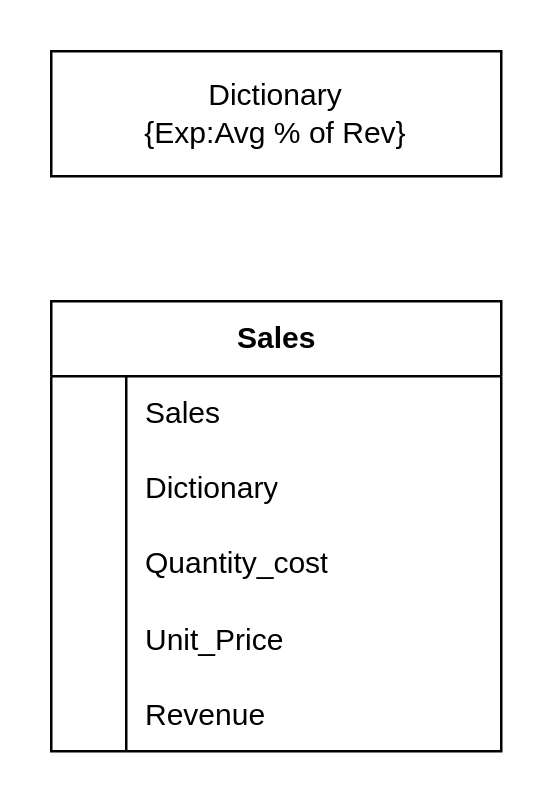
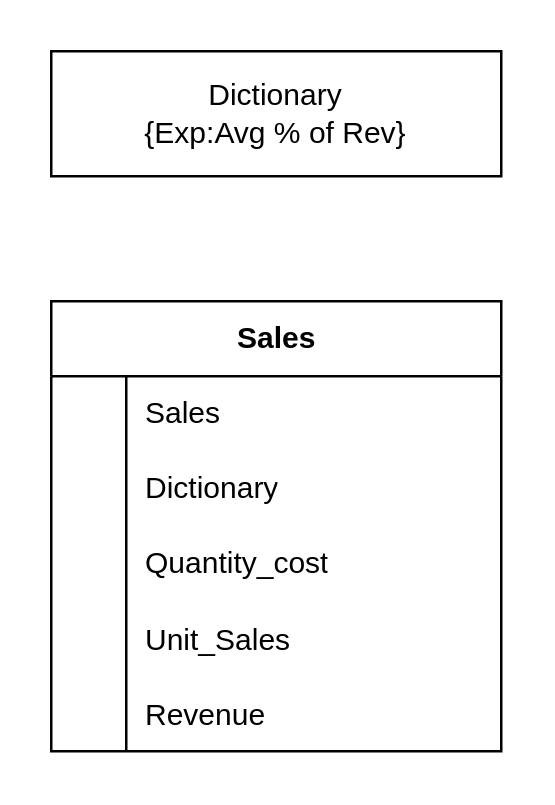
  <mxCell id="0" />
  <mxCell id="1" parent="0" />
  <mxCell id="2" value="Dictionary&lt;br&gt;{Exp:Avg % of Rev}" style="rounded=0;whiteSpace=wrap;html=1;" vertex="1" parent="1"><mxGeometry x="20" y="20" width="180" height="50" as="geometry" /></mxCell>
  <mxCell id="3" value="Sales" style="shape=table;startSize=30;container=1;collapsible=1;childLayout=tableLayout;fixedRows=1;rowLines=0;fontStyle=1;align=center;resizeLast=1;html=1;" vertex="1" parent="1"><mxGeometry x="20" y="120" width="180" height="180" as="geometry" /></mxCell>
  <mxCell id="4" value="" style="shape=tableRow;horizontal=0;startSize=0;swimlaneHead=0;swimlaneBody=0;fillColor=none;collapsible=0;dropTarget=0;points=[[0,0.5],[1,0.5]];portConstraint=eastwest;top=0;left=0;right=0;bottom=0;" vertex="1" parent="3"><mxGeometry y="30" width="180" height="30" as="geometry" /></mxCell>
  <mxCell id="5" value="" style="shape=partialRectangle;connectable=0;fillColor=none;top=0;left=0;bottom=0;right=0;editable=1;overflow=hidden;whiteSpace=wrap;html=1;" vertex="1" parent="4"><mxGeometry width="30" height="30" as="geometry"><mxRectangle width="30" height="30" as="alternateBounds" /></mxGeometry></mxCell>
  <mxCell id="6" value="Sales&amp;nbsp;" style="shape=partialRectangle;connectable=0;fillColor=none;top=0;left=0;bottom=0;right=0;align=left;spacingLeft=6;overflow=hidden;whiteSpace=wrap;html=1;" vertex="1" parent="4"><mxGeometry x="30" width="150" height="30" as="geometry"><mxRectangle width="150" height="30" as="alternateBounds" /></mxGeometry></mxCell>
  <mxCell id="7" value="" style="shape=tableRow;horizontal=0;startSize=0;swimlaneHead=0;swimlaneBody=0;fillColor=none;collapsible=0;dropTarget=0;points=[[0,0.5],[1,0.5]];portConstraint=eastwest;top=0;left=0;right=0;bottom=0;" vertex="1" parent="3"><mxGeometry y="60" width="180" height="30" as="geometry" /></mxCell>
  <mxCell id="8" value="" style="shape=partialRectangle;connectable=0;fillColor=none;top=0;left=0;bottom=0;right=0;editable=1;overflow=hidden;whiteSpace=wrap;html=1;" vertex="1" parent="7"><mxGeometry width="30" height="30" as="geometry"><mxRectangle width="30" height="30" as="alternateBounds" /></mxGeometry></mxCell>
  <mxCell id="9" value="Dictionary" style="shape=partialRectangle;connectable=0;fillColor=none;top=0;left=0;bottom=0;right=0;align=left;spacingLeft=6;overflow=hidden;whiteSpace=wrap;html=1;" vertex="1" parent="7"><mxGeometry x="30" width="150" height="30" as="geometry"><mxRectangle width="150" height="30" as="alternateBounds" /></mxGeometry></mxCell>
  <mxCell id="10" value="" style="shape=tableRow;horizontal=0;startSize=0;swimlaneHead=0;swimlaneBody=0;fillColor=none;collapsible=0;dropTarget=0;points=[[0,0.5],[1,0.5]];portConstraint=eastwest;top=0;left=0;right=0;bottom=0;" vertex="1" parent="3"><mxGeometry y="90" width="180" height="30" as="geometry" /></mxCell>
  <mxCell id="11" value="" style="shape=partialRectangle;connectable=0;fillColor=none;top=0;left=0;bottom=0;right=0;editable=1;overflow=hidden;whiteSpace=wrap;html=1;" vertex="1" parent="10"><mxGeometry width="30" height="30" as="geometry"><mxRectangle width="30" height="30" as="alternateBounds" /></mxGeometry></mxCell>
  <mxCell id="12" value="Quantity_cost" style="shape=partialRectangle;connectable=0;fillColor=none;top=0;left=0;bottom=0;right=0;align=left;spacingLeft=6;overflow=hidden;whiteSpace=wrap;html=1;" vertex="1" parent="10"><mxGeometry x="30" width="150" height="30" as="geometry"><mxRectangle width="150" height="30" as="alternateBounds" /></mxGeometry></mxCell>
  <mxCell id="13" value="" style="shape=tableRow;horizontal=0;startSize=0;swimlaneHead=0;swimlaneBody=0;fillColor=none;collapsible=0;dropTarget=0;points=[[0,0.5],[1,0.5]];portConstraint=eastwest;top=0;left=0;right=0;bottom=0;" vertex="1" parent="3"><mxGeometry y="120" width="180" height="30" as="geometry" /></mxCell>
  <mxCell id="14" value="" style="shape=partialRectangle;connectable=0;fillColor=none;top=0;left=0;bottom=0;right=0;editable=1;overflow=hidden;" vertex="1" parent="13"><mxGeometry width="30" height="30" as="geometry"><mxRectangle width="30" height="30" as="alternateBounds" /></mxGeometry></mxCell>
- <mxCell id="15" value="Unit_Price" style="shape=partialRectangle;connectable=0;fillColor=none;top=0;left=0;bottom=0;right=0;align=left;spacingLeft=6;overflow=hidden;" vertex="1" parent="13"><mxGeometry x="30" width="150" height="30" as="geometry"><mxRectangle width="150" height="30" as="alternateBounds" /></mxGeometry></mxCell>
+ <mxCell id="15" value="Unit_Sales" style="shape=partialRectangle;connectable=0;fillColor=none;top=0;left=0;bottom=0;right=0;align=left;spacingLeft=6;overflow=hidden;" vertex="1" parent="13"><mxGeometry x="30" width="150" height="30" as="geometry"><mxRectangle width="150" height="30" as="alternateBounds" /></mxGeometry></mxCell>
  <mxCell id="16" value="" style="shape=tableRow;horizontal=0;startSize=0;swimlaneHead=0;swimlaneBody=0;fillColor=none;collapsible=0;dropTarget=0;points=[[0,0.5],[1,0.5]];portConstraint=eastwest;top=0;left=0;right=0;bottom=0;" vertex="1" parent="3"><mxGeometry y="150" width="180" height="30" as="geometry" /></mxCell>
  <mxCell id="17" value="" style="shape=partialRectangle;connectable=0;fillColor=none;top=0;left=0;bottom=0;right=0;editable=1;overflow=hidden;" vertex="1" parent="16"><mxGeometry width="30" height="30" as="geometry"><mxRectangle width="30" height="30" as="alternateBounds" /></mxGeometry></mxCell>
  <mxCell id="18" value="Revenue" style="shape=partialRectangle;connectable=0;fillColor=none;top=0;left=0;bottom=0;right=0;align=left;spacingLeft=6;overflow=hidden;" vertex="1" parent="16"><mxGeometry x="30" width="150" height="30" as="geometry"><mxRectangle width="150" height="30" as="alternateBounds" /></mxGeometry></mxCell>
